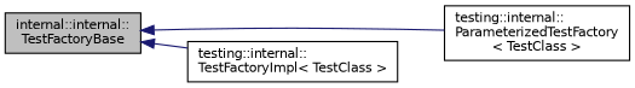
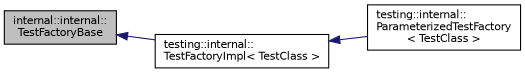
  digraph {
    rankdir=LR
    node [color=black fillcolor=white fontname=Helvetica fontsize=10 shape=record style=filled]
    edge [color=midnightblue dir=back fontname=Helvetica fontsize=10 labelfontname=Helvetica labelfontsize=10 style=solid]
    n1 [fillcolor=grey75 fontcolor=black height=0.2 label="internal::internal::\lTestFactoryBase" width=0.4]
    n2 [height=0.2 label="testing::internal::\lParameterizedTestFactory\l\< TestClass \>" width=0.4]
    n3 [height=0.2 label="testing::internal::\lTestFactoryImpl\< TestClass \>" width=0.4]
-   n1 -> n2
+   n3 -> n2
    n1 -> n3
  }
